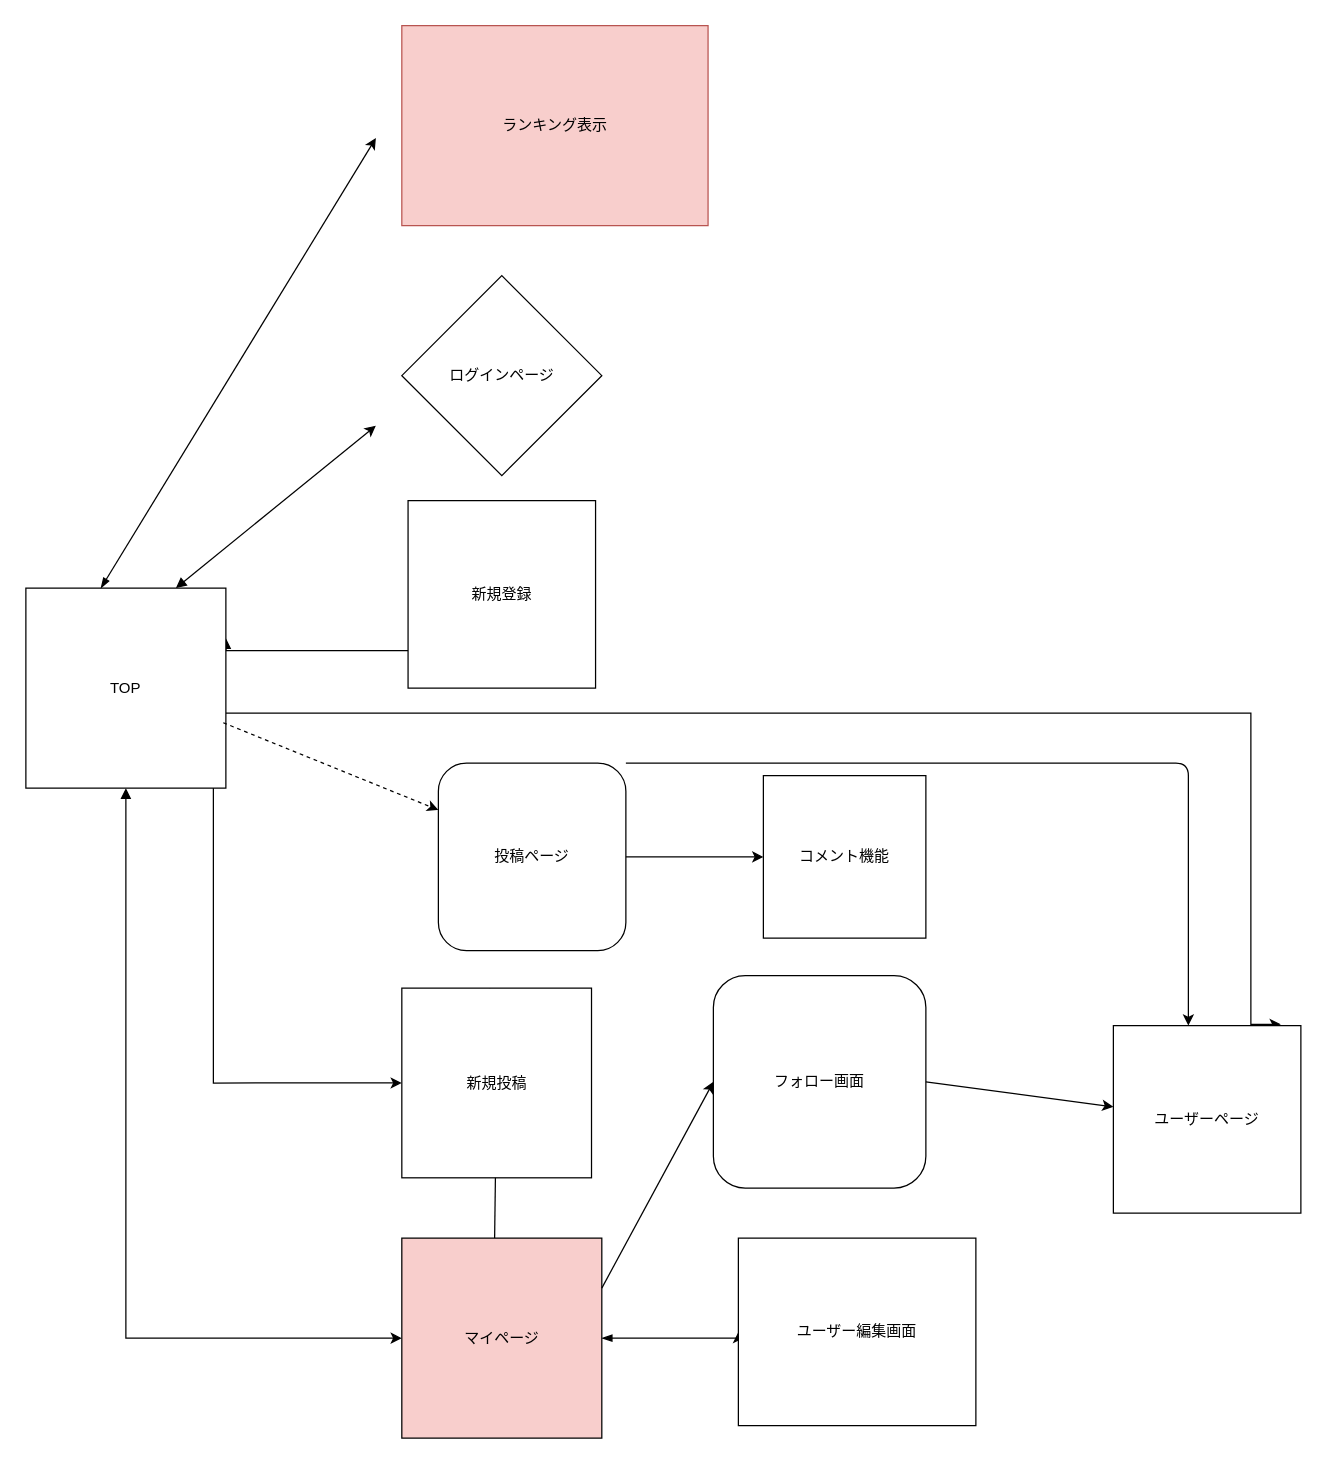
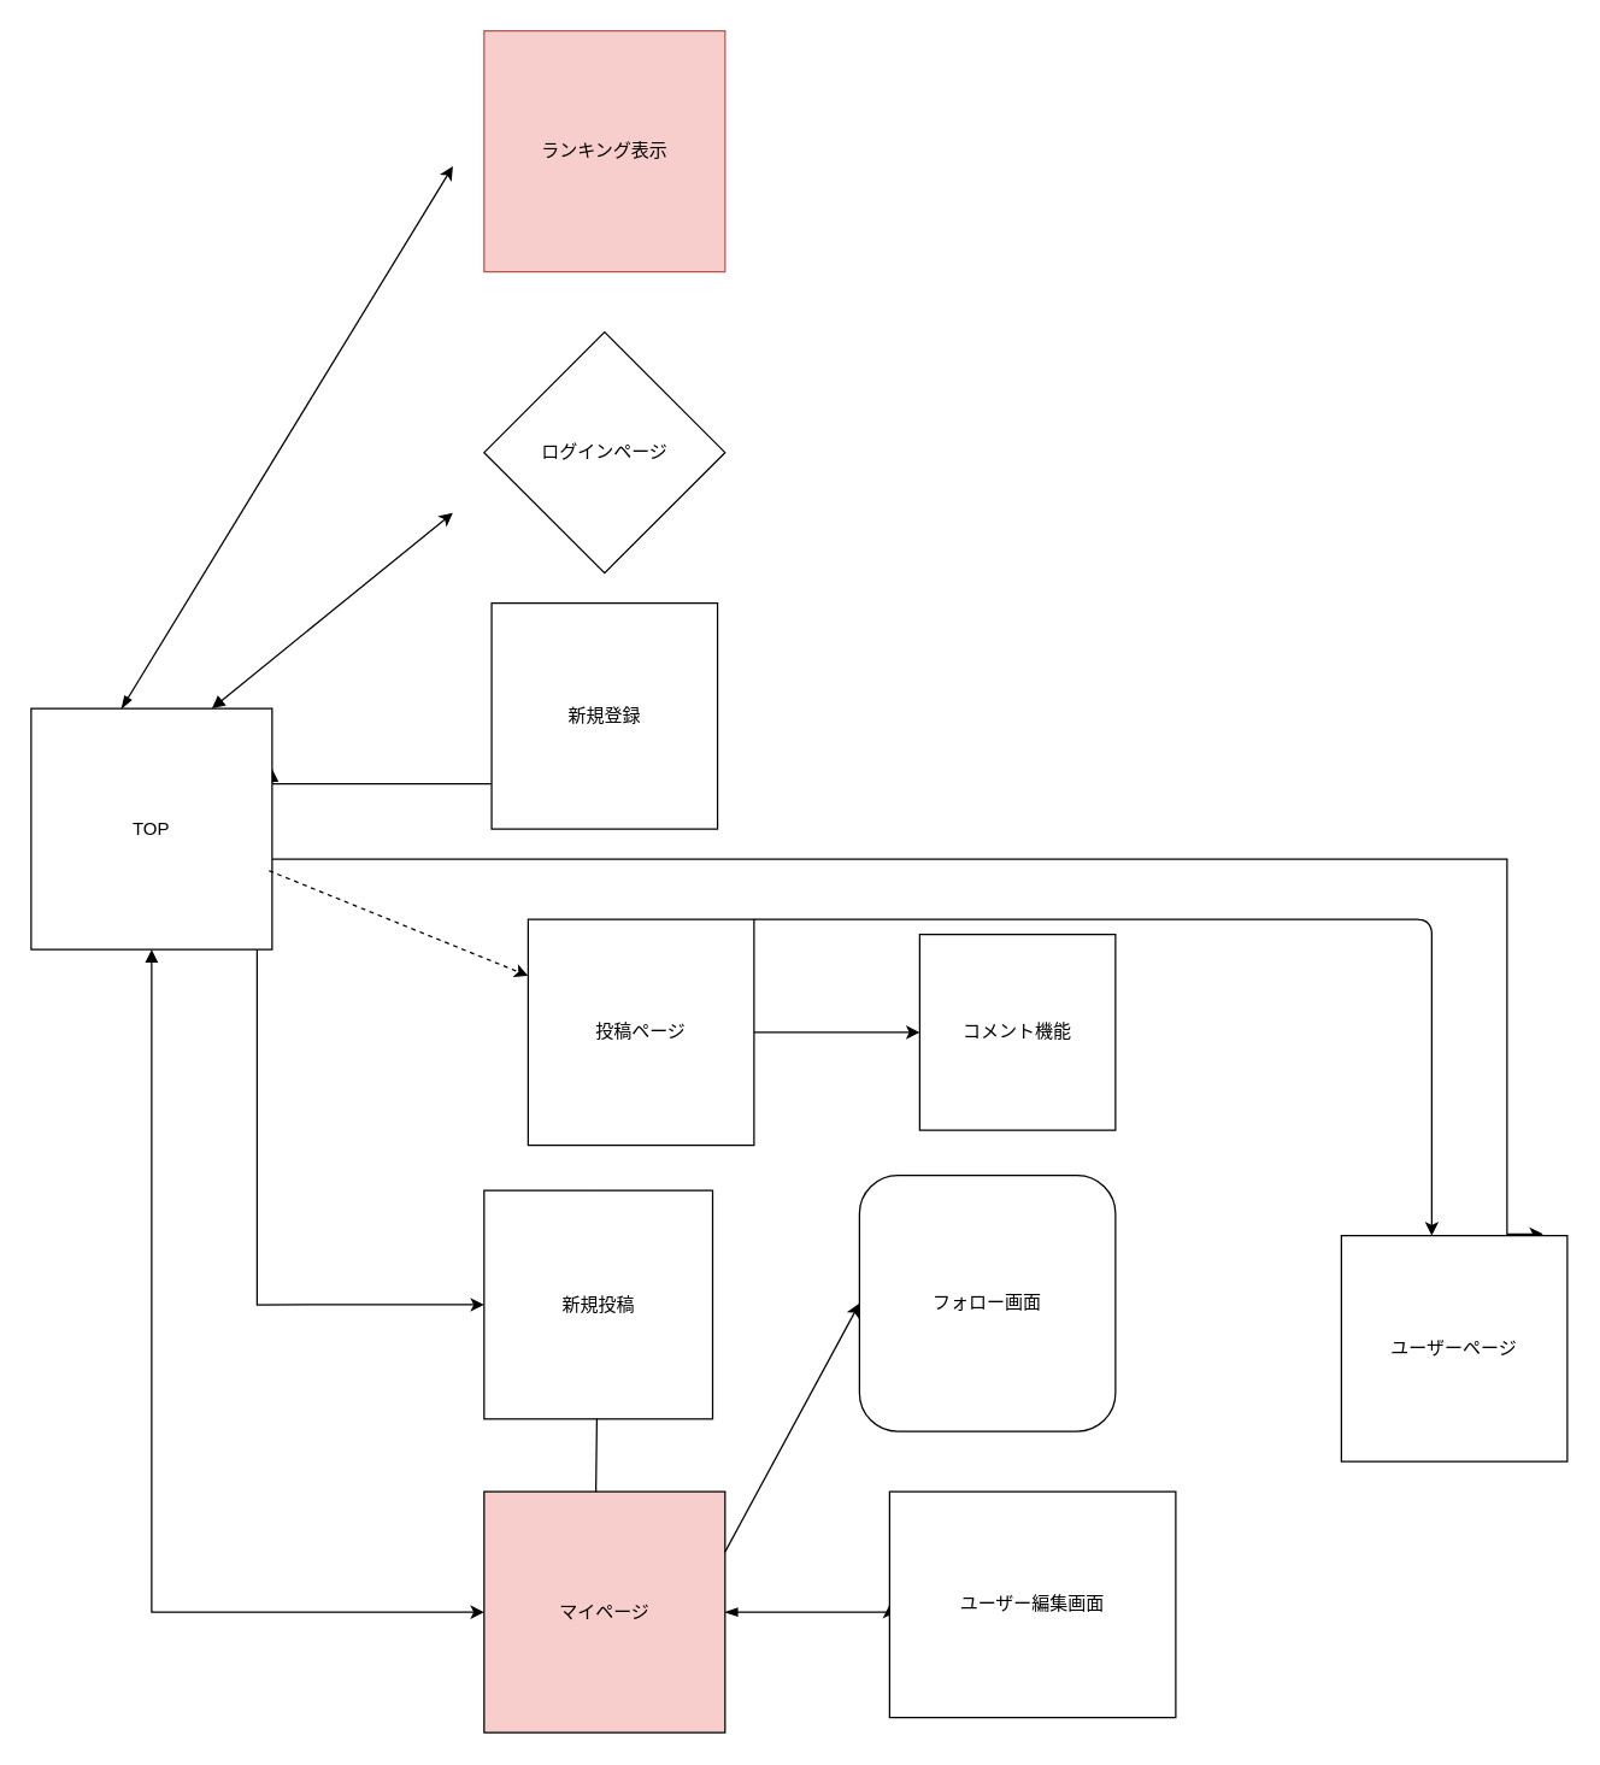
  <mxCell id="0" />
  <mxCell id="1" parent="0" />
  <mxCell id="2" style="edgeStyle=orthogonalEdgeStyle;rounded=0;orthogonalLoop=1;jettySize=auto;html=1;exitX=0.5;exitY=1;exitDx=0;exitDy=0;entryX=0;entryY=0.5;entryDx=0;entryDy=0;startArrow=block;startFill=1;" parent="1" source="6" target="8" edge="1"><mxGeometry relative="1" as="geometry" /></mxCell>
  <mxCell id="3" style="edgeStyle=orthogonalEdgeStyle;rounded=0;orthogonalLoop=1;jettySize=auto;html=1;exitX=1;exitY=0.75;exitDx=0;exitDy=0;entryX=0.5;entryY=1;entryDx=0;entryDy=0;startArrow=block;startFill=1;" parent="1" source="6" target="22" edge="1"><mxGeometry relative="1" as="geometry"><Array as="points"><mxPoint x="170" y="866" /></Array></mxGeometry></mxCell>
  <mxCell id="4" style="edgeStyle=orthogonalEdgeStyle;rounded=0;orthogonalLoop=1;jettySize=auto;html=1;exitX=1;exitY=0.25;exitDx=0;exitDy=0;startArrow=block;startFill=1;" parent="1" source="6" edge="1"><mxGeometry relative="1" as="geometry"><mxPoint x="340" y="520" as="targetPoint" /><Array as="points"><mxPoint x="170" y="520" /><mxPoint x="320" y="520" /></Array></mxGeometry></mxCell>
  <mxCell id="5" style="edgeStyle=orthogonalEdgeStyle;rounded=0;orthogonalLoop=1;jettySize=auto;html=1;entryX=0.893;entryY=-0.007;entryDx=0;entryDy=0;entryPerimeter=0;startArrow=none;startFill=0;" parent="1" source="6" target="18" edge="1"><mxGeometry relative="1" as="geometry"><Array as="points"><mxPoint x="1000" y="570" /><mxPoint x="1000" y="819" /></Array></mxGeometry></mxCell>
  <mxCell id="6" value="TOP" style="whiteSpace=wrap;html=1;aspect=fixed;" parent="1" vertex="1"><mxGeometry x="20" y="470" width="160" height="160" as="geometry" /></mxCell>
  <mxCell id="7" style="edgeStyle=orthogonalEdgeStyle;rounded=0;orthogonalLoop=1;jettySize=auto;html=1;exitX=1;exitY=0.5;exitDx=0;exitDy=0;entryX=0;entryY=0.5;entryDx=0;entryDy=0;startArrow=blockThin;startFill=1;" parent="1" source="8" target="20" edge="1"><mxGeometry relative="1" as="geometry"><Array as="points"><mxPoint x="590" y="1070" /></Array></mxGeometry></mxCell>
  <mxCell id="8" value="マイページ&lt;br&gt;" style="whiteSpace=wrap;html=1;aspect=fixed;fillColor=#f8cecc;" parent="1" vertex="1"><mxGeometry x="320.75" y="990" width="160" height="160" as="geometry" /></mxCell>
  <mxCell id="9" value="ログインページ" style="rhombus;whiteSpace=wrap;html=1;aspect=fixed;" parent="1" vertex="1"><mxGeometry x="320.75" y="220" width="160" height="160" as="geometry" /></mxCell>
  <mxCell id="10" value="新規登録" style="whiteSpace=wrap;html=1;aspect=fixed;" parent="1" vertex="1"><mxGeometry x="325.75" y="400" width="150" height="150" as="geometry" /></mxCell>
  <mxCell id="11" value="" style="endArrow=classic;html=1;startArrow=none;" parent="1" source="22" edge="1"><mxGeometry width="50" height="50" relative="1" as="geometry"><mxPoint x="395" y="990" as="sourcePoint" /><mxPoint x="395" y="843.5" as="targetPoint" /></mxGeometry></mxCell>
  <mxCell id="12" value="" style="endArrow=classic;html=1;exitX=0.75;exitY=0;exitDx=0;exitDy=0;startArrow=block;startFill=1;" parent="1" source="6" edge="1"><mxGeometry width="50" height="50" relative="1" as="geometry"><mxPoint x="550" y="750" as="sourcePoint" /><mxPoint x="300" y="340" as="targetPoint" /></mxGeometry></mxCell>
- <mxCell id="13" value="投稿ページ" style="whiteSpace=wrap;html=1;aspect=fixed;rounded=1;" parent="1" vertex="1"><mxGeometry x="350" y="610" width="150" height="150" as="geometry" /></mxCell>
+ <mxCell id="13" value="投稿ページ" style="whiteSpace=wrap;html=1;aspect=fixed;" parent="1" vertex="1"><mxGeometry x="350" y="610" width="150" height="150" as="geometry" /></mxCell>
  <mxCell id="14" value="" style="endArrow=classic;html=1;exitX=1;exitY=0.25;exitDx=0;exitDy=0;entryX=0;entryY=0.5;entryDx=0;entryDy=0;" parent="1" source="8" target="15" edge="1"><mxGeometry width="50" height="50" relative="1" as="geometry"><mxPoint x="530" y="780" as="sourcePoint" /><mxPoint x="560" y="1030" as="targetPoint" /></mxGeometry></mxCell>
  <mxCell id="15" value="フォロー画面" style="whiteSpace=wrap;html=1;aspect=fixed;rounded=1;" parent="1" vertex="1"><mxGeometry x="570" y="780" width="170" height="170" as="geometry" /></mxCell>
  <mxCell id="16" value="" style="endArrow=classic;html=1;startArrow=blockThin;startFill=1;" parent="1" edge="1"><mxGeometry width="50" height="50" relative="1" as="geometry"><mxPoint x="80" y="470" as="sourcePoint" /><mxPoint x="300" y="110" as="targetPoint" /></mxGeometry></mxCell>
- <mxCell id="17" value="ランキング表示" style="whiteSpace=wrap;html=1;aspect=fixed;fillColor=#f8cecc;strokeColor=#b85450;" parent="1" vertex="1"><mxGeometry x="320.75" y="20" width="245" height="160" as="geometry" /></mxCell>
+ <mxCell id="17" value="ランキング表示" style="whiteSpace=wrap;html=1;aspect=fixed;fillColor=#f8cecc;strokeColor=#b85450;" parent="1" vertex="1"><mxGeometry x="320.75" y="20" width="160" height="160" as="geometry" /></mxCell>
  <mxCell id="18" value="ユーザーページ" style="whiteSpace=wrap;html=1;aspect=fixed;" parent="1" vertex="1"><mxGeometry x="890" y="820" width="150" height="150" as="geometry" /></mxCell>
- <mxCell id="19" value="" style="endArrow=classic;html=1;exitX=1;exitY=0.5;exitDx=0;exitDy=0;entryX=0;entryY=0.433;entryDx=0;entryDy=0;entryPerimeter=0;" parent="1" source="15" target="18" edge="1"><mxGeometry width="50" height="50" relative="1" as="geometry"><mxPoint x="740" y="1070" as="sourcePoint" /><mxPoint x="950" y="850" as="targetPoint" /></mxGeometry></mxCell>
  <mxCell id="20" value="ユーザー編集画面" style="whiteSpace=wrap;html=1;aspect=fixed;" parent="1" vertex="1"><mxGeometry x="590" y="990" width="190" height="150" as="geometry" /></mxCell>
  <mxCell id="21" value="" style="endArrow=classic;html=1;exitX=1;exitY=0.5;exitDx=0;exitDy=0;" parent="1" source="13" edge="1"><mxGeometry width="50" height="50" relative="1" as="geometry"><mxPoint x="590" y="620" as="sourcePoint" /><mxPoint x="610" y="685" as="targetPoint" /></mxGeometry></mxCell>
  <mxCell id="22" value="新規投稿" style="whiteSpace=wrap;html=1;aspect=fixed;direction=south;" parent="1" vertex="1"><mxGeometry x="320.75" y="790" width="151.75" height="151.75" as="geometry" /></mxCell>
  <mxCell id="23" value="" style="endArrow=none;html=1;" parent="1" target="22" edge="1"><mxGeometry width="50" height="50" relative="1" as="geometry"><mxPoint x="395" y="990" as="sourcePoint" /><mxPoint x="395" y="843.5" as="targetPoint" /></mxGeometry></mxCell>
  <mxCell id="24" value="" style="endArrow=classic;html=1;exitX=0.987;exitY=0.673;exitDx=0;exitDy=0;exitPerimeter=0;entryX=0;entryY=0.25;entryDx=0;entryDy=0;dashed=1;" parent="1" source="6" target="13" edge="1"><mxGeometry width="50" height="50" relative="1" as="geometry"><mxPoint x="590" y="620" as="sourcePoint" /><mxPoint x="640" y="570" as="targetPoint" /></mxGeometry></mxCell>
  <mxCell id="25" value="コメント機能" style="whiteSpace=wrap;html=1;aspect=fixed;" parent="1" vertex="1"><mxGeometry x="610" y="620" width="130" height="130" as="geometry" /></mxCell>
  <mxCell id="26" value="" style="endArrow=classic;html=1;exitX=1;exitY=0;exitDx=0;exitDy=0;" parent="1" source="13" edge="1"><mxGeometry width="50" height="50" relative="1" as="geometry"><mxPoint x="590" y="620" as="sourcePoint" /><mxPoint x="950" y="820" as="targetPoint" /><Array as="points"><mxPoint x="950" y="610" /></Array></mxGeometry></mxCell>
